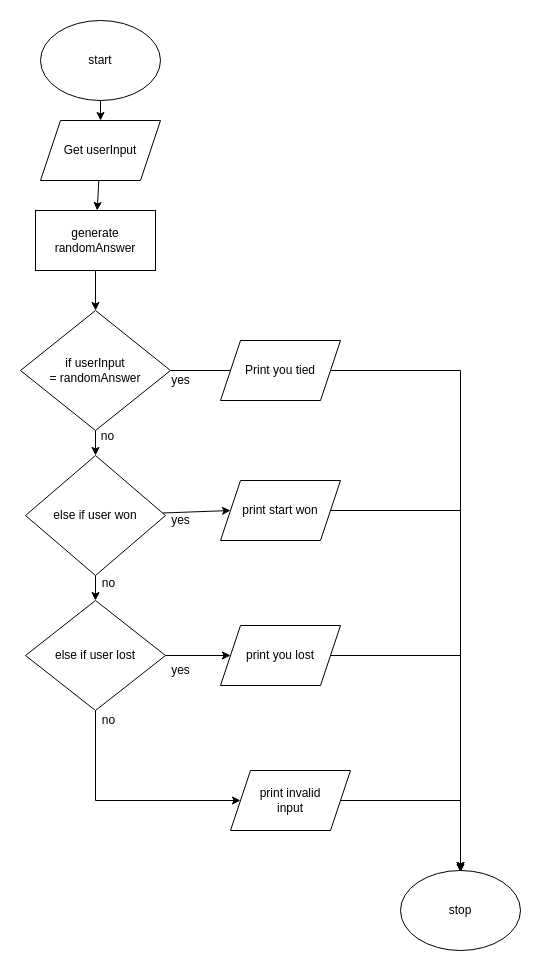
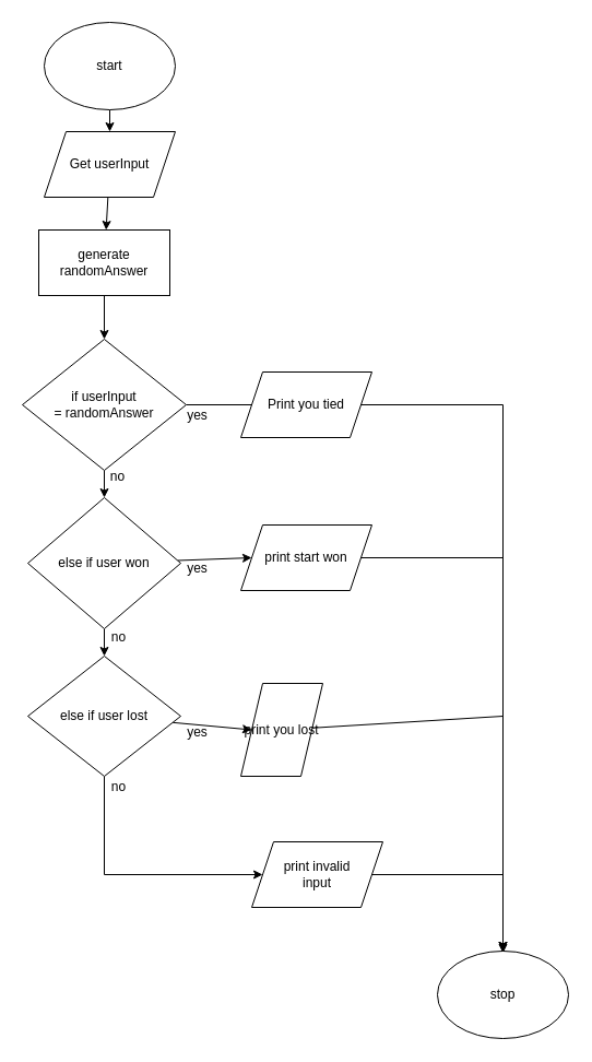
  <mxCell id="0" />
  <mxCell id="1" parent="0" />
  <mxCell id="2" style="edgeStyle=none;html=1;" edge="1" parent="1" source="3" target="5"><mxGeometry relative="1" as="geometry" /></mxCell>
  <mxCell id="3" value="start" style="ellipse;whiteSpace=wrap;html=1;" vertex="1" parent="1"><mxGeometry x="40" y="20" width="120" height="80" as="geometry" /></mxCell>
  <mxCell id="4" style="edgeStyle=none;html=1;" edge="1" parent="1" source="5" target="7"><mxGeometry relative="1" as="geometry" /></mxCell>
  <mxCell id="5" value="Get userInput" style="shape=parallelogram;perimeter=parallelogramPerimeter;whiteSpace=wrap;html=1;fixedSize=1;" vertex="1" parent="1"><mxGeometry x="40" y="120" width="120" height="60" as="geometry" /></mxCell>
  <mxCell id="6" style="edgeStyle=none;html=1;entryX=0.5;entryY=0;entryDx=0;entryDy=0;" edge="1" parent="1" source="7" target="10"><mxGeometry relative="1" as="geometry" /></mxCell>
  <mxCell id="7" value="generate randomAnswer" style="rounded=0;whiteSpace=wrap;html=1;" vertex="1" parent="1"><mxGeometry x="35" y="210" width="120" height="60" as="geometry" /></mxCell>
  <mxCell id="8" style="edgeStyle=none;html=1;endArrow=none;" edge="1" parent="1" source="10" target="18"><mxGeometry relative="1" as="geometry" /></mxCell>
  <mxCell id="9" style="edgeStyle=none;rounded=0;html=1;entryX=0.5;entryY=0;entryDx=0;entryDy=0;" edge="1" parent="1" source="10" target="13"><mxGeometry relative="1" as="geometry" /></mxCell>
  <mxCell id="10" value="if userInput&lt;br&gt;= randomAnswer" style="rhombus;whiteSpace=wrap;html=1;" vertex="1" parent="1"><mxGeometry x="20" y="310" width="150" height="120" as="geometry" /></mxCell>
  <mxCell id="11" style="edgeStyle=none;html=1;" edge="1" parent="1" source="13" target="16"><mxGeometry relative="1" as="geometry" /></mxCell>
  <mxCell id="12" style="edgeStyle=none;html=1;entryX=0;entryY=0.5;entryDx=0;entryDy=0;" edge="1" parent="1" source="13" target="20"><mxGeometry relative="1" as="geometry" /></mxCell>
  <mxCell id="13" value="else if user won" style="rhombus;whiteSpace=wrap;html=1;" vertex="1" parent="1"><mxGeometry x="25" y="455" width="140" height="120" as="geometry" /></mxCell>
  <mxCell id="14" style="edgeStyle=none;html=1;entryX=0;entryY=0.5;entryDx=0;entryDy=0;rounded=0;" edge="1" parent="1" source="16" target="24"><mxGeometry relative="1" as="geometry"><mxPoint x="210" y="810" as="targetPoint" /><Array as="points"><mxPoint x="95" y="800" /></Array></mxGeometry></mxCell>
  <mxCell id="15" style="edgeStyle=none;html=1;entryX=0;entryY=0.5;entryDx=0;entryDy=0;" edge="1" parent="1" source="16" target="22"><mxGeometry relative="1" as="geometry" /></mxCell>
  <mxCell id="16" value="else if user lost" style="rhombus;whiteSpace=wrap;html=1;" vertex="1" parent="1"><mxGeometry x="25" y="600" width="140" height="110" as="geometry" /></mxCell>
  <mxCell id="17" style="edgeStyle=none;html=1;entryX=0.5;entryY=0;entryDx=0;entryDy=0;rounded=0;" edge="1" parent="1" source="18" target="25"><mxGeometry relative="1" as="geometry"><Array as="points"><mxPoint x="460" y="370" /></Array></mxGeometry></mxCell>
  <mxCell id="18" value="Print you tied" style="shape=parallelogram;perimeter=parallelogramPerimeter;whiteSpace=wrap;html=1;fixedSize=1;" vertex="1" parent="1"><mxGeometry x="220" y="340" width="120" height="60" as="geometry" /></mxCell>
  <mxCell id="19" style="edgeStyle=none;rounded=0;html=1;" edge="1" parent="1" source="20"><mxGeometry relative="1" as="geometry"><mxPoint x="460" y="871.905" as="targetPoint" /><Array as="points"><mxPoint x="460" y="510" /></Array></mxGeometry></mxCell>
  <mxCell id="20" value="print start won" style="shape=parallelogram;perimeter=parallelogramPerimeter;whiteSpace=wrap;html=1;fixedSize=1;" vertex="1" parent="1"><mxGeometry x="220" y="480" width="120" height="60" as="geometry" /></mxCell>
  <mxCell id="21" style="edgeStyle=none;rounded=0;html=1;entryX=0.5;entryY=0;entryDx=0;entryDy=0;" edge="1" parent="1" source="22" target="25"><mxGeometry relative="1" as="geometry"><Array as="points"><mxPoint x="460" y="655" /></Array></mxGeometry></mxCell>
- <mxCell id="22" value="print you lost" style="shape=parallelogram;perimeter=parallelogramPerimeter;whiteSpace=wrap;html=1;fixedSize=1;" vertex="1" parent="1"><mxGeometry x="220" y="625" width="120" height="60" as="geometry" /></mxCell>
+ <mxCell id="22" value="print you lost" style="shape=parallelogram;perimeter=parallelogramPerimeter;whiteSpace=wrap;html=1;fixedSize=1;" vertex="1" parent="1"><mxGeometry x="220" y="625" width="75" height="85" as="geometry" /></mxCell>
  <mxCell id="23" style="edgeStyle=none;rounded=0;html=1;entryX=0.5;entryY=0;entryDx=0;entryDy=0;" edge="1" parent="1" source="24" target="25"><mxGeometry relative="1" as="geometry"><Array as="points"><mxPoint x="460" y="800" /></Array></mxGeometry></mxCell>
  <mxCell id="24" value="print invalid &lt;br&gt;input" style="shape=parallelogram;perimeter=parallelogramPerimeter;whiteSpace=wrap;html=1;fixedSize=1;" vertex="1" parent="1"><mxGeometry x="230" y="770" width="120" height="60" as="geometry" /></mxCell>
  <mxCell id="25" value="stop" style="ellipse;whiteSpace=wrap;html=1;" vertex="1" parent="1"><mxGeometry x="400" y="870" width="120" height="80" as="geometry" /></mxCell>
  <mxCell id="26" value="yes" style="text;html=1;align=center;verticalAlign=middle;resizable=0;points=[];autosize=1;strokeColor=none;fillColor=none;" vertex="1" parent="1"><mxGeometry x="165" y="370" width="30" height="20" as="geometry" /></mxCell>
  <mxCell id="27" value="yes" style="text;html=1;align=center;verticalAlign=middle;resizable=0;points=[];autosize=1;strokeColor=none;fillColor=none;" vertex="1" parent="1"><mxGeometry x="165" y="510" width="30" height="20" as="geometry" /></mxCell>
  <mxCell id="28" value="yes" style="text;html=1;align=center;verticalAlign=middle;resizable=0;points=[];autosize=1;strokeColor=none;fillColor=none;" vertex="1" parent="1"><mxGeometry x="165" y="660" width="30" height="20" as="geometry" /></mxCell>
  <mxCell id="29" value="no" style="text;html=1;align=center;verticalAlign=middle;resizable=0;points=[];autosize=1;strokeColor=none;fillColor=none;" vertex="1" parent="1"><mxGeometry x="92" y="426" width="30" height="20" as="geometry" /></mxCell>
  <mxCell id="30" value="no" style="text;html=1;align=center;verticalAlign=middle;resizable=0;points=[];autosize=1;strokeColor=none;fillColor=none;" vertex="1" parent="1"><mxGeometry x="93" y="573" width="30" height="20" as="geometry" /></mxCell>
  <mxCell id="31" value="no" style="text;html=1;align=center;verticalAlign=middle;resizable=0;points=[];autosize=1;strokeColor=none;fillColor=none;" vertex="1" parent="1"><mxGeometry x="93" y="710" width="30" height="20" as="geometry" /></mxCell>
